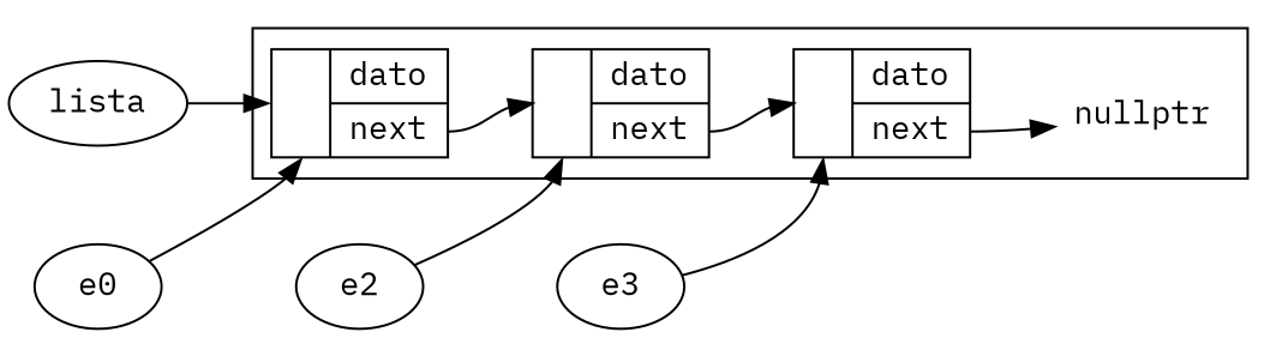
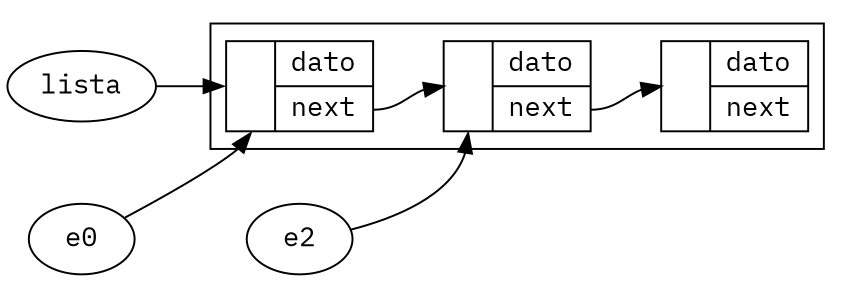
  digraph {
    fontname="IBM Plex Mono"
    nodesep=.5
    rankdir=LR
    node [fontname="IBM Plex Mono"]
    edge [fontname="IBM Plex Mono" headport=m]
    n1 [label="{<m> |{<d> dato |<n> next }}" shape=record width=.5]
    n2 [label="{<m> |{<d> dato |<n> next }}" shape=record width=.5]
    n3 [label="{<m> |{<d> dato |<n> next }}" shape=record width=.5]
-   nullptr [color=invis shape=record width=.5]
    n5 [label=e0]
    e2
-   e3
    lista
    subgraph cluster_1 {
      n1
      n2
      n3
-     nullptr
    }
    n1 -> n2 [style=invis weight=10]
    n1 -> n2 [tailport=n]
    n2 -> n3 [style=invis weight=10]
    n2 -> n3 [tailport=n]
-   n3 -> nullptr [tailport=n]
    n5 -> n1 [constraint=false]
    n5 -> e2 [style=invis]
    e2 -> n2 [constraint=false]
-   e2 -> e3 [style=invis]
-   e3 -> n3 [constraint=false]
    lista -> n1 [constraint=true]
  }
